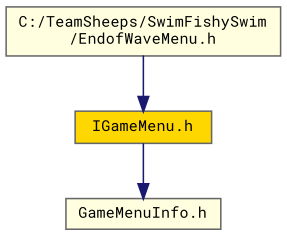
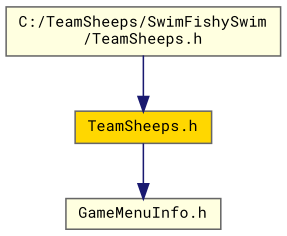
  digraph {
    fontname="Roboto Mono"
    node [color=gray40 fillcolor=lightyellow fontname="Roboto Mono" fontsize=10 shape=record style=filled]
    edge [color=midnightblue fontname="Roboto Mono" fontsize=10 labelfontname=Helvetica labelfontsize=10 style=solid]
-   n1 [fontcolor=black height=0.2 label="C:/TeamSheeps/SwimFishySwim\l/EndofWaveMenu.h" width=0.4]
-   n2 [fillcolor=gold height=0.2 label="IGameMenu.h" width=0.4]
+   n1 [fontcolor=black height=0.2 label="C:/TeamSheeps/SwimFishySwim\l/TeamSheeps.h" width=0.4]
+   n2 [fillcolor=gold height=0.2 label="TeamSheeps.h" width=0.4]
    n3 [height=0.2 label="GameMenuInfo.h" width=0.4]
    n1 -> n2
    n2 -> n3
  }
